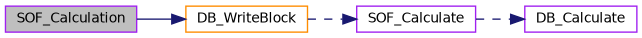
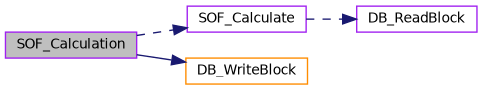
  digraph {
    rankdir=LR
    node [color=purple fillcolor=white fontname=Helvetica fontsize=10 shape=record style=filled]
    edge [color=midnightblue fontname=Helvetica fontsize=10 labelfontname=Helvetica labelfontsize=10 style=dashed]
    n1 [fillcolor=grey75 fontcolor=black height=0.2 label=SOF_Calculation width=0.4]
    n2 [height=0.2 label=SOF_Calculate width=0.4]
    n3 [color=darkorange height=0.2 label=DB_WriteBlock width=0.4]
-   n4 [height=0.2 label=DB_Calculate width=0.4]
-   n3 -> n2
+   n4 [height=0.2 label=DB_ReadBlock width=0.4]
+   n1 -> n2
    n1 -> n3 [style=solid]
    n2 -> n4
  }
